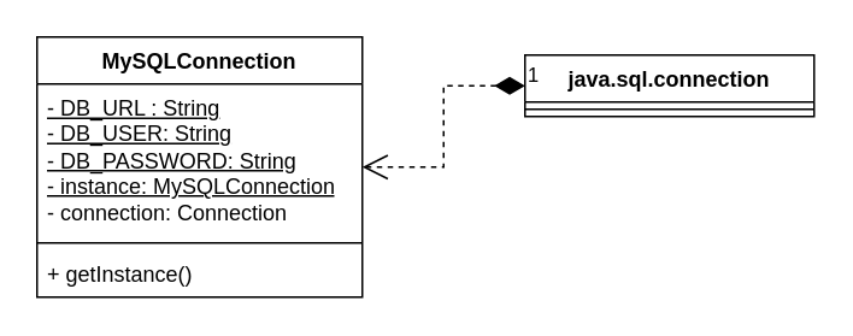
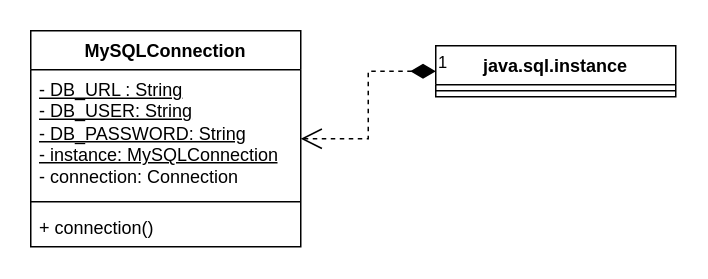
  <mxCell id="0" />
  <mxCell id="1" parent="0" />
  <mxCell id="2" value="MySQLConnection" style="swimlane;fontStyle=1;align=center;verticalAlign=top;childLayout=stackLayout;horizontal=1;startSize=26;horizontalStack=0;resizeParent=1;resizeParentMax=0;resizeLast=0;collapsible=1;marginBottom=0;whiteSpace=wrap;html=1;" vertex="1" parent="1"><mxGeometry x="20" y="20" width="180" height="144" as="geometry" /></mxCell>
  <mxCell id="3" value="&lt;u&gt;- DB_URL : String&lt;/u&gt;&lt;br&gt;&lt;u&gt;- DB_USER: String&lt;/u&gt;&lt;br&gt;&lt;u&gt;- DB_PASSWORD: String&lt;/u&gt;&lt;br&gt;&lt;u&gt;- instance: MySQLConnection&lt;br&gt;&lt;/u&gt;- connection: Connection&lt;br&gt;" style="text;strokeColor=none;fillColor=none;align=left;verticalAlign=top;spacingLeft=4;spacingRight=4;overflow=hidden;rotatable=0;points=[[0,0.5],[1,0.5]];portConstraint=eastwest;whiteSpace=wrap;html=1;" vertex="1" parent="2"><mxGeometry y="26" width="180" height="84" as="geometry" /></mxCell>
  <mxCell id="4" value="" style="line;strokeWidth=1;fillColor=none;align=left;verticalAlign=middle;spacingTop=-1;spacingLeft=3;spacingRight=3;rotatable=0;labelPosition=right;points=[];portConstraint=eastwest;strokeColor=inherit;" vertex="1" parent="2"><mxGeometry y="110" width="180" height="8" as="geometry" /></mxCell>
- <mxCell id="5" value="+ getInstance()" style="text;strokeColor=none;fillColor=none;align=left;verticalAlign=top;spacingLeft=4;spacingRight=4;overflow=hidden;rotatable=0;points=[[0,0.5],[1,0.5]];portConstraint=eastwest;whiteSpace=wrap;html=1;" vertex="1" parent="2"><mxGeometry y="118" width="180" height="26" as="geometry" /></mxCell>
- <mxCell id="6" value="java.sql.connection" style="swimlane;fontStyle=1;align=center;verticalAlign=top;childLayout=stackLayout;horizontal=1;startSize=26;horizontalStack=0;resizeParent=1;resizeParentMax=0;resizeLast=0;collapsible=1;marginBottom=0;whiteSpace=wrap;html=1;" vertex="1" parent="1"><mxGeometry x="290" y="30" width="160" height="34" as="geometry" /></mxCell>
+ <mxCell id="5" value="+ connection()" style="text;strokeColor=none;fillColor=none;align=left;verticalAlign=top;spacingLeft=4;spacingRight=4;overflow=hidden;rotatable=0;points=[[0,0.5],[1,0.5]];portConstraint=eastwest;whiteSpace=wrap;html=1;" vertex="1" parent="2"><mxGeometry y="118" width="180" height="26" as="geometry" /></mxCell>
+ <mxCell id="6" value="java.sql.instance" style="swimlane;fontStyle=1;align=center;verticalAlign=top;childLayout=stackLayout;horizontal=1;startSize=26;horizontalStack=0;resizeParent=1;resizeParentMax=0;resizeLast=0;collapsible=1;marginBottom=0;whiteSpace=wrap;html=1;" vertex="1" parent="1"><mxGeometry x="290" y="30" width="160" height="34" as="geometry" /></mxCell>
  <mxCell id="7" value="" style="line;strokeWidth=1;fillColor=none;align=left;verticalAlign=middle;spacingTop=-1;spacingLeft=3;spacingRight=3;rotatable=0;labelPosition=right;points=[];portConstraint=eastwest;strokeColor=inherit;" vertex="1" parent="6"><mxGeometry y="26" width="160" height="8" as="geometry" /></mxCell>
  <mxCell id="8" value="1" style="endArrow=open;html=1;endSize=12;startArrow=diamondThin;startSize=14;startFill=1;edgeStyle=orthogonalEdgeStyle;align=left;verticalAlign=bottom;rounded=0;dashed=1;" edge="1" parent="1" source="6" target="2"><mxGeometry x="-1" y="3" relative="1" as="geometry"><mxPoint x="320" y="100" as="sourcePoint" /><mxPoint x="480" y="100" as="targetPoint" /></mxGeometry></mxCell>
